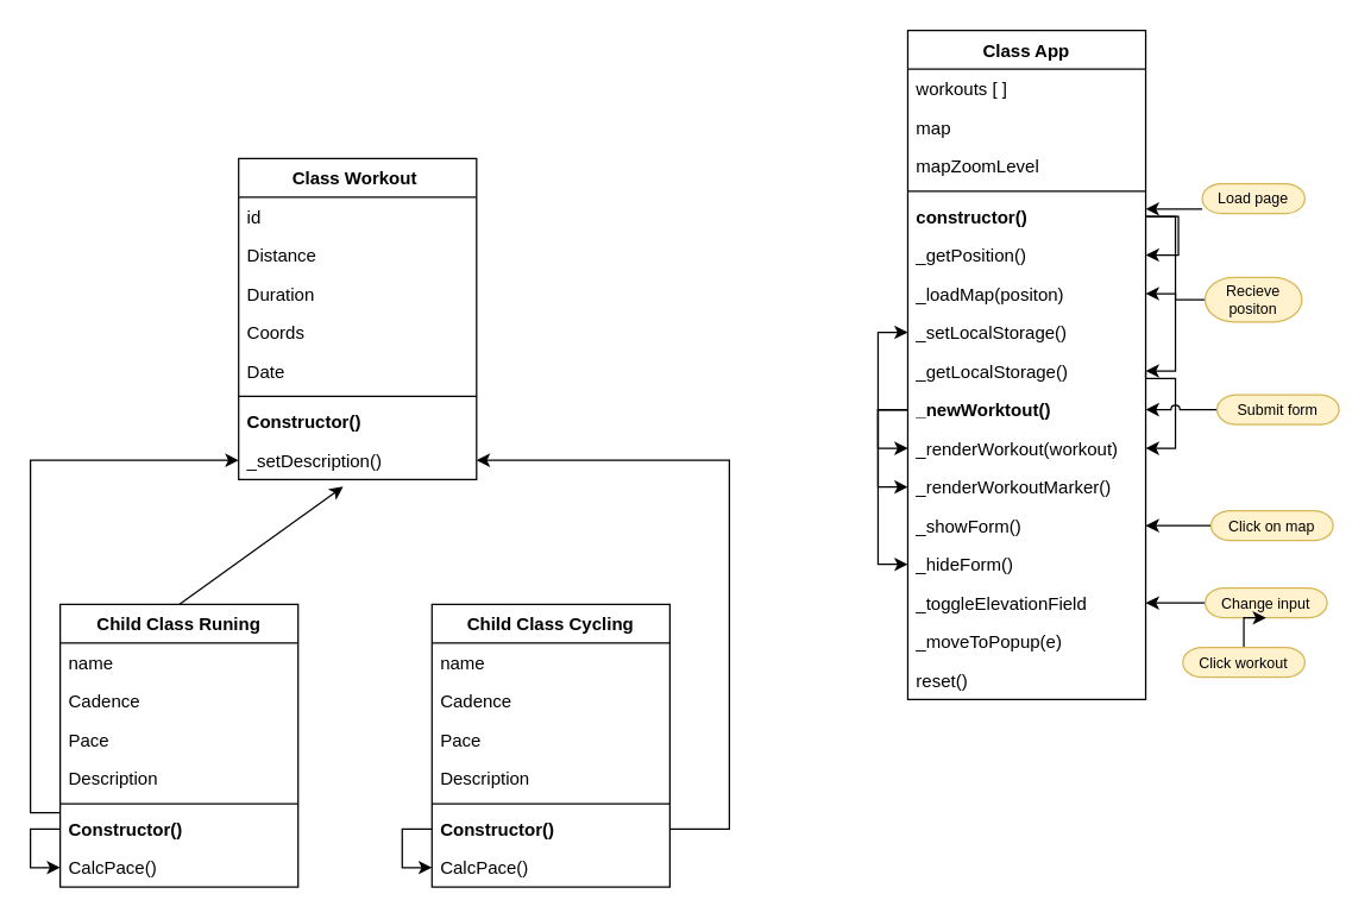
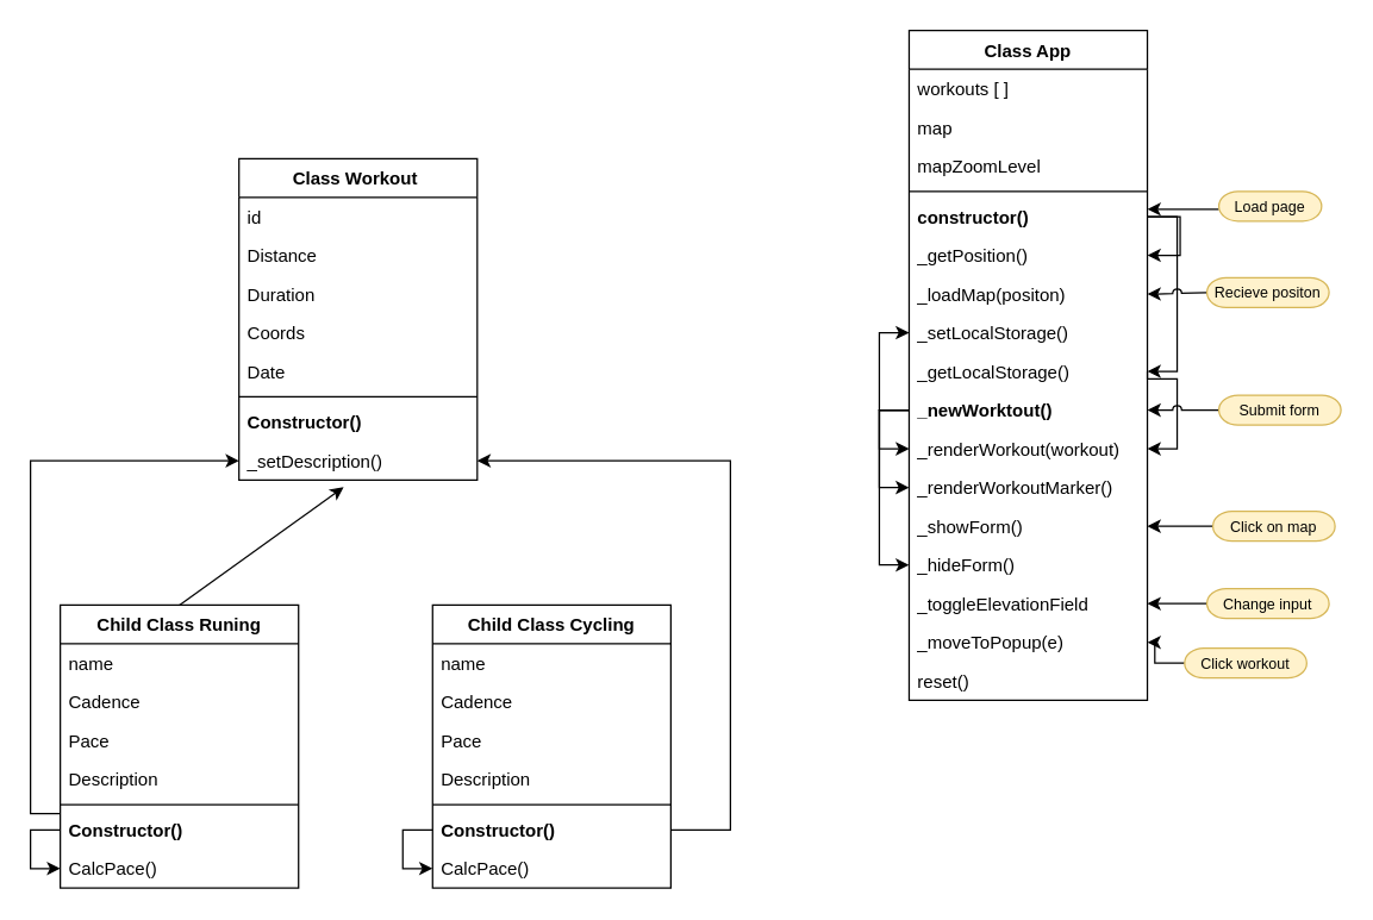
  <mxCell id="0" />
  <mxCell id="1" parent="0" />
  <mxCell id="2" value="Class Workout " style="swimlane;fontStyle=1;align=center;verticalAlign=top;childLayout=stackLayout;horizontal=1;startSize=26;horizontalStack=0;resizeParent=1;resizeParentMax=0;resizeLast=0;collapsible=1;marginBottom=0;rounded=0;" vertex="1" parent="1"><mxGeometry x="160" y="106" width="160" height="216" as="geometry" /></mxCell>
  <mxCell id="3" value="id" style="text;strokeColor=none;fillColor=none;align=left;verticalAlign=top;spacingLeft=4;spacingRight=4;overflow=hidden;rotatable=0;points=[[0,0.5],[1,0.5]];portConstraint=eastwest;rounded=0;" vertex="1" parent="2"><mxGeometry y="26" width="160" height="26" as="geometry" /></mxCell>
  <mxCell id="4" value="Distance" style="text;strokeColor=none;fillColor=none;align=left;verticalAlign=top;spacingLeft=4;spacingRight=4;overflow=hidden;rotatable=0;points=[[0,0.5],[1,0.5]];portConstraint=eastwest;rounded=0;" vertex="1" parent="2"><mxGeometry y="52" width="160" height="26" as="geometry" /></mxCell>
  <mxCell id="5" value="Duration" style="text;strokeColor=none;fillColor=none;align=left;verticalAlign=top;spacingLeft=4;spacingRight=4;overflow=hidden;rotatable=0;points=[[0,0.5],[1,0.5]];portConstraint=eastwest;rounded=0;" vertex="1" parent="2"><mxGeometry y="78" width="160" height="26" as="geometry" /></mxCell>
  <mxCell id="6" value="Coords" style="text;strokeColor=none;fillColor=none;align=left;verticalAlign=top;spacingLeft=4;spacingRight=4;overflow=hidden;rotatable=0;points=[[0,0.5],[1,0.5]];portConstraint=eastwest;rounded=0;" vertex="1" parent="2"><mxGeometry y="104" width="160" height="26" as="geometry" /></mxCell>
  <mxCell id="7" value="Date" style="text;strokeColor=none;fillColor=none;align=left;verticalAlign=top;spacingLeft=4;spacingRight=4;overflow=hidden;rotatable=0;points=[[0,0.5],[1,0.5]];portConstraint=eastwest;rounded=0;" vertex="1" parent="2"><mxGeometry y="130" width="160" height="26" as="geometry" /></mxCell>
  <mxCell id="8" value="" style="line;strokeWidth=1;fillColor=none;align=left;verticalAlign=middle;spacingTop=-1;spacingLeft=3;spacingRight=3;rotatable=0;labelPosition=right;points=[];portConstraint=eastwest;strokeColor=inherit;rounded=0;" vertex="1" parent="2"><mxGeometry y="156" width="160" height="8" as="geometry" /></mxCell>
  <mxCell id="9" value="Constructor()" style="text;strokeColor=none;fillColor=none;align=left;verticalAlign=top;spacingLeft=4;spacingRight=4;overflow=hidden;rotatable=0;points=[[0,0.5],[1,0.5]];portConstraint=eastwest;rounded=0;fontStyle=1" vertex="1" parent="2"><mxGeometry y="164" width="160" height="26" as="geometry" /></mxCell>
  <mxCell id="10" value="_setDescription()" style="text;strokeColor=none;fillColor=none;align=left;verticalAlign=top;spacingLeft=4;spacingRight=4;overflow=hidden;rotatable=0;points=[[0,0.5],[1,0.5]];portConstraint=eastwest;rounded=0;" vertex="1" parent="2"><mxGeometry y="190" width="160" height="26" as="geometry" /></mxCell>
  <mxCell id="11" style="rounded=0;orthogonalLoop=1;jettySize=auto;html=1;exitX=0.5;exitY=0;exitDx=0;exitDy=0;entryX=0.439;entryY=1.184;entryDx=0;entryDy=0;entryPerimeter=0;" edge="1" parent="1" source="12" target="10"><mxGeometry relative="1" as="geometry" /></mxCell>
  <mxCell id="12" value="Child Class Runing" style="swimlane;fontStyle=1;align=center;verticalAlign=top;childLayout=stackLayout;horizontal=1;startSize=26;horizontalStack=0;resizeParent=1;resizeParentMax=0;resizeLast=0;collapsible=1;marginBottom=0;rounded=0;" vertex="1" parent="1"><mxGeometry x="40" y="406" width="160" height="190" as="geometry" /></mxCell>
  <mxCell id="13" value="name" style="text;strokeColor=none;fillColor=none;align=left;verticalAlign=top;spacingLeft=4;spacingRight=4;overflow=hidden;rotatable=0;points=[[0,0.5],[1,0.5]];portConstraint=eastwest;rounded=0;" vertex="1" parent="12"><mxGeometry y="26" width="160" height="26" as="geometry" /></mxCell>
  <mxCell id="14" value="Cadence" style="text;strokeColor=none;fillColor=none;align=left;verticalAlign=top;spacingLeft=4;spacingRight=4;overflow=hidden;rotatable=0;points=[[0,0.5],[1,0.5]];portConstraint=eastwest;rounded=0;" vertex="1" parent="12"><mxGeometry y="52" width="160" height="26" as="geometry" /></mxCell>
  <mxCell id="15" value="Pace" style="text;strokeColor=none;fillColor=none;align=left;verticalAlign=top;spacingLeft=4;spacingRight=4;overflow=hidden;rotatable=0;points=[[0,0.5],[1,0.5]];portConstraint=eastwest;rounded=0;" vertex="1" parent="12"><mxGeometry y="78" width="160" height="26" as="geometry" /></mxCell>
  <mxCell id="16" value="Description" style="text;strokeColor=none;fillColor=none;align=left;verticalAlign=top;spacingLeft=4;spacingRight=4;overflow=hidden;rotatable=0;points=[[0,0.5],[1,0.5]];portConstraint=eastwest;rounded=0;" vertex="1" parent="12"><mxGeometry y="104" width="160" height="26" as="geometry" /></mxCell>
  <mxCell id="17" value="" style="line;strokeWidth=1;fillColor=none;align=left;verticalAlign=middle;spacingTop=-1;spacingLeft=3;spacingRight=3;rotatable=0;labelPosition=right;points=[];portConstraint=eastwest;strokeColor=inherit;rounded=0;" vertex="1" parent="12"><mxGeometry y="130" width="160" height="8" as="geometry" /></mxCell>
  <mxCell id="18" value="Constructor()" style="text;strokeColor=none;fillColor=none;align=left;verticalAlign=top;spacingLeft=4;spacingRight=4;overflow=hidden;rotatable=0;points=[[0,0.5],[1,0.5]];portConstraint=eastwest;rounded=0;fontStyle=1" vertex="1" parent="12"><mxGeometry y="138" width="160" height="26" as="geometry" /></mxCell>
  <mxCell id="19" value="CalcPace()" style="text;strokeColor=none;fillColor=none;align=left;verticalAlign=top;spacingLeft=4;spacingRight=4;overflow=hidden;rotatable=0;points=[[0,0.5],[1,0.5]];portConstraint=eastwest;rounded=0;" vertex="1" parent="12"><mxGeometry y="164" width="160" height="26" as="geometry" /></mxCell>
  <mxCell id="20" style="edgeStyle=orthogonalEdgeStyle;rounded=0;orthogonalLoop=1;jettySize=auto;html=1;entryX=0;entryY=0.5;entryDx=0;entryDy=0;exitX=0;exitY=0.5;exitDx=0;exitDy=0;" edge="1" parent="12" source="18" target="19"><mxGeometry relative="1" as="geometry"><mxPoint x="-70" y="180" as="targetPoint" /><Array as="points"><mxPoint x="-20" y="151" /><mxPoint x="-20" y="177" /></Array></mxGeometry></mxCell>
  <mxCell id="21" style="edgeStyle=orthogonalEdgeStyle;rounded=0;orthogonalLoop=1;jettySize=auto;html=1;" edge="1" parent="1" source="18" target="10"><mxGeometry relative="1" as="geometry"><Array as="points"><mxPoint x="20" y="546" /><mxPoint x="20" y="309" /></Array></mxGeometry></mxCell>
  <mxCell id="22" value="Child Class Cycling" style="swimlane;fontStyle=1;align=center;verticalAlign=top;childLayout=stackLayout;horizontal=1;startSize=26;horizontalStack=0;resizeParent=1;resizeParentMax=0;resizeLast=0;collapsible=1;marginBottom=0;rounded=0;" vertex="1" parent="1"><mxGeometry x="290" y="406" width="160" height="190" as="geometry" /></mxCell>
  <mxCell id="23" value="name" style="text;strokeColor=none;fillColor=none;align=left;verticalAlign=top;spacingLeft=4;spacingRight=4;overflow=hidden;rotatable=0;points=[[0,0.5],[1,0.5]];portConstraint=eastwest;rounded=0;" vertex="1" parent="22"><mxGeometry y="26" width="160" height="26" as="geometry" /></mxCell>
  <mxCell id="24" value="Cadence" style="text;strokeColor=none;fillColor=none;align=left;verticalAlign=top;spacingLeft=4;spacingRight=4;overflow=hidden;rotatable=0;points=[[0,0.5],[1,0.5]];portConstraint=eastwest;rounded=0;" vertex="1" parent="22"><mxGeometry y="52" width="160" height="26" as="geometry" /></mxCell>
  <mxCell id="25" value="Pace" style="text;strokeColor=none;fillColor=none;align=left;verticalAlign=top;spacingLeft=4;spacingRight=4;overflow=hidden;rotatable=0;points=[[0,0.5],[1,0.5]];portConstraint=eastwest;rounded=0;" vertex="1" parent="22"><mxGeometry y="78" width="160" height="26" as="geometry" /></mxCell>
  <mxCell id="26" value="Description" style="text;strokeColor=none;fillColor=none;align=left;verticalAlign=top;spacingLeft=4;spacingRight=4;overflow=hidden;rotatable=0;points=[[0,0.5],[1,0.5]];portConstraint=eastwest;rounded=0;" vertex="1" parent="22"><mxGeometry y="104" width="160" height="26" as="geometry" /></mxCell>
  <mxCell id="27" value="" style="line;strokeWidth=1;fillColor=none;align=left;verticalAlign=middle;spacingTop=-1;spacingLeft=3;spacingRight=3;rotatable=0;labelPosition=right;points=[];portConstraint=eastwest;strokeColor=inherit;rounded=0;" vertex="1" parent="22"><mxGeometry y="130" width="160" height="8" as="geometry" /></mxCell>
  <mxCell id="28" value="Constructor()" style="text;strokeColor=none;fillColor=none;align=left;verticalAlign=top;spacingLeft=4;spacingRight=4;overflow=hidden;rotatable=0;points=[[0,0.5],[1,0.5]];portConstraint=eastwest;rounded=0;fontStyle=1" vertex="1" parent="22"><mxGeometry y="138" width="160" height="26" as="geometry" /></mxCell>
  <mxCell id="29" value="CalcPace()" style="text;strokeColor=none;fillColor=none;align=left;verticalAlign=top;spacingLeft=4;spacingRight=4;overflow=hidden;rotatable=0;points=[[0,0.5],[1,0.5]];portConstraint=eastwest;rounded=0;" vertex="1" parent="22"><mxGeometry y="164" width="160" height="26" as="geometry" /></mxCell>
  <mxCell id="30" style="edgeStyle=orthogonalEdgeStyle;rounded=0;orthogonalLoop=1;jettySize=auto;html=1;entryX=0;entryY=0.5;entryDx=0;entryDy=0;exitX=0;exitY=0.5;exitDx=0;exitDy=0;" edge="1" parent="22" source="28" target="29"><mxGeometry relative="1" as="geometry"><mxPoint x="-70" y="180" as="targetPoint" /><Array as="points"><mxPoint x="-20" y="151" /><mxPoint x="-20" y="177" /></Array></mxGeometry></mxCell>
  <mxCell id="31" style="edgeStyle=orthogonalEdgeStyle;orthogonalLoop=1;jettySize=auto;html=1;rounded=0;" edge="1" parent="1" source="28" target="10"><mxGeometry relative="1" as="geometry"><Array as="points"><mxPoint x="490" y="557" /><mxPoint x="490" y="309" /></Array></mxGeometry></mxCell>
  <mxCell id="32" value="Class App" style="swimlane;fontStyle=1;align=center;verticalAlign=top;childLayout=stackLayout;horizontal=1;startSize=26;horizontalStack=0;resizeParent=1;resizeParentMax=0;resizeLast=0;collapsible=1;marginBottom=0;" vertex="1" parent="1"><mxGeometry x="610" y="20" width="160" height="450" as="geometry" /></mxCell>
  <mxCell id="33" value="workouts [ ]" style="text;strokeColor=none;fillColor=none;align=left;verticalAlign=top;spacingLeft=4;spacingRight=4;overflow=hidden;rotatable=0;points=[[0,0.5],[1,0.5]];portConstraint=eastwest;" vertex="1" parent="32"><mxGeometry y="26" width="160" height="26" as="geometry" /></mxCell>
  <mxCell id="34" value="map" style="text;strokeColor=none;fillColor=none;align=left;verticalAlign=top;spacingLeft=4;spacingRight=4;overflow=hidden;rotatable=0;points=[[0,0.5],[1,0.5]];portConstraint=eastwest;" vertex="1" parent="32"><mxGeometry y="52" width="160" height="26" as="geometry" /></mxCell>
  <mxCell id="35" value="mapZoomLevel" style="text;strokeColor=none;fillColor=none;align=left;verticalAlign=top;spacingLeft=4;spacingRight=4;overflow=hidden;rotatable=0;points=[[0,0.5],[1,0.5]];portConstraint=eastwest;" vertex="1" parent="32"><mxGeometry y="78" width="160" height="26" as="geometry" /></mxCell>
  <mxCell id="36" value="" style="line;strokeWidth=1;fillColor=none;align=left;verticalAlign=middle;spacingTop=-1;spacingLeft=3;spacingRight=3;rotatable=0;labelPosition=right;points=[];portConstraint=eastwest;strokeColor=inherit;" vertex="1" parent="32"><mxGeometry y="104" width="160" height="8" as="geometry" /></mxCell>
  <mxCell id="37" style="edgeStyle=orthogonalEdgeStyle;rounded=0;orthogonalLoop=1;jettySize=auto;html=1;entryX=1;entryY=0.5;entryDx=0;entryDy=0;exitX=1;exitY=0.5;exitDx=0;exitDy=0;" edge="1" parent="32" source="39" target="40"><mxGeometry relative="1" as="geometry"><Array as="points"><mxPoint x="182" y="125" /><mxPoint x="182" y="151" /></Array></mxGeometry></mxCell>
  <mxCell id="38" style="edgeStyle=orthogonalEdgeStyle;rounded=0;orthogonalLoop=1;jettySize=auto;html=1;entryX=1;entryY=0.5;entryDx=0;entryDy=0;exitX=1;exitY=0.5;exitDx=0;exitDy=0;" edge="1" parent="32" source="39" target="44"><mxGeometry relative="1" as="geometry" /></mxCell>
  <mxCell id="39" value="constructor()" style="text;strokeColor=none;fillColor=none;align=left;verticalAlign=top;spacingLeft=4;spacingRight=4;overflow=hidden;rotatable=0;points=[[0,0.5],[1,0.5]];portConstraint=eastwest;fontStyle=1" vertex="1" parent="32"><mxGeometry y="112" width="160" height="26" as="geometry" /></mxCell>
  <mxCell id="40" value="_getPosition()" style="text;strokeColor=none;fillColor=none;align=left;verticalAlign=top;spacingLeft=4;spacingRight=4;overflow=hidden;rotatable=0;points=[[0,0.5],[1,0.5]];portConstraint=eastwest;" vertex="1" parent="32"><mxGeometry y="138" width="160" height="26" as="geometry" /></mxCell>
  <mxCell id="41" value="_loadMap(positon)" style="text;strokeColor=none;fillColor=none;align=left;verticalAlign=top;spacingLeft=4;spacingRight=4;overflow=hidden;rotatable=0;points=[[0,0.5],[1,0.5]];portConstraint=eastwest;" vertex="1" parent="32"><mxGeometry y="164" width="160" height="26" as="geometry" /></mxCell>
  <mxCell id="42" value="_setLocalStorage()" style="text;strokeColor=none;fillColor=none;align=left;verticalAlign=top;spacingLeft=4;spacingRight=4;overflow=hidden;rotatable=0;points=[[0,0.5],[1,0.5]];portConstraint=eastwest;" vertex="1" parent="32"><mxGeometry y="190" width="160" height="26" as="geometry" /></mxCell>
  <mxCell id="43" style="edgeStyle=orthogonalEdgeStyle;rounded=0;orthogonalLoop=1;jettySize=auto;html=1;entryX=1;entryY=0.5;entryDx=0;entryDy=0;exitX=1;exitY=0.5;exitDx=0;exitDy=0;" edge="1" parent="32" source="44" target="50"><mxGeometry relative="1" as="geometry"><Array as="points"><mxPoint x="160" y="234" /><mxPoint x="180" y="234" /><mxPoint x="180" y="281" /></Array></mxGeometry></mxCell>
  <mxCell id="44" value="_getLocalStorage()" style="text;strokeColor=none;fillColor=none;align=left;verticalAlign=top;spacingLeft=4;spacingRight=4;overflow=hidden;rotatable=0;points=[[0,0.5],[1,0.5]];portConstraint=eastwest;" vertex="1" parent="32"><mxGeometry y="216" width="160" height="26" as="geometry" /></mxCell>
  <mxCell id="45" style="edgeStyle=orthogonalEdgeStyle;rounded=0;orthogonalLoop=1;jettySize=auto;html=1;entryX=0;entryY=0.5;entryDx=0;entryDy=0;" edge="1" parent="32" source="49" target="42"><mxGeometry relative="1" as="geometry" /></mxCell>
  <mxCell id="46" style="edgeStyle=orthogonalEdgeStyle;rounded=0;orthogonalLoop=1;jettySize=auto;html=1;entryX=0;entryY=0.5;entryDx=0;entryDy=0;exitX=0;exitY=0.5;exitDx=0;exitDy=0;" edge="1" parent="32" source="49" target="50"><mxGeometry relative="1" as="geometry"><Array as="points"><mxPoint x="-20" y="255" /><mxPoint x="-20" y="281" /></Array></mxGeometry></mxCell>
  <mxCell id="47" style="edgeStyle=orthogonalEdgeStyle;rounded=0;orthogonalLoop=1;jettySize=auto;html=1;entryX=0;entryY=0.5;entryDx=0;entryDy=0;" edge="1" parent="32" source="49" target="51"><mxGeometry relative="1" as="geometry" /></mxCell>
  <mxCell id="48" style="edgeStyle=orthogonalEdgeStyle;rounded=0;orthogonalLoop=1;jettySize=auto;html=1;entryX=0;entryY=0.5;entryDx=0;entryDy=0;" edge="1" parent="32" source="49" target="53"><mxGeometry relative="1" as="geometry" /></mxCell>
  <mxCell id="49" value="_newWorktout()" style="text;strokeColor=none;fillColor=none;align=left;verticalAlign=top;spacingLeft=4;spacingRight=4;overflow=hidden;rotatable=0;points=[[0,0.5],[1,0.5]];portConstraint=eastwest;fontStyle=1" vertex="1" parent="32"><mxGeometry y="242" width="160" height="26" as="geometry" /></mxCell>
  <mxCell id="50" value="_renderWorkout(workout)" style="text;strokeColor=none;fillColor=none;align=left;verticalAlign=top;spacingLeft=4;spacingRight=4;overflow=hidden;rotatable=0;points=[[0,0.5],[1,0.5]];portConstraint=eastwest;" vertex="1" parent="32"><mxGeometry y="268" width="160" height="26" as="geometry" /></mxCell>
  <mxCell id="51" value="_renderWorkoutMarker()" style="text;strokeColor=none;fillColor=none;align=left;verticalAlign=top;spacingLeft=4;spacingRight=4;overflow=hidden;rotatable=0;points=[[0,0.5],[1,0.5]];portConstraint=eastwest;" vertex="1" parent="32"><mxGeometry y="294" width="160" height="26" as="geometry" /></mxCell>
  <mxCell id="52" value="_showForm()" style="text;strokeColor=none;fillColor=none;align=left;verticalAlign=top;spacingLeft=4;spacingRight=4;overflow=hidden;rotatable=0;points=[[0,0.5],[1,0.5]];portConstraint=eastwest;" vertex="1" parent="32"><mxGeometry y="320" width="160" height="26" as="geometry" /></mxCell>
  <mxCell id="53" value="_hideForm()" style="text;strokeColor=none;fillColor=none;align=left;verticalAlign=top;spacingLeft=4;spacingRight=4;overflow=hidden;rotatable=0;points=[[0,0.5],[1,0.5]];portConstraint=eastwest;" vertex="1" parent="32"><mxGeometry y="346" width="160" height="26" as="geometry" /></mxCell>
  <mxCell id="54" value="_toggleElevationField" style="text;strokeColor=none;fillColor=none;align=left;verticalAlign=top;spacingLeft=4;spacingRight=4;overflow=hidden;rotatable=0;points=[[0,0.5],[1,0.5]];portConstraint=eastwest;" vertex="1" parent="32"><mxGeometry y="372" width="160" height="26" as="geometry" /></mxCell>
  <mxCell id="55" value="_moveToPopup(e)" style="text;strokeColor=none;fillColor=none;align=left;verticalAlign=top;spacingLeft=4;spacingRight=4;overflow=hidden;rotatable=0;points=[[0,0.5],[1,0.5]];portConstraint=eastwest;" vertex="1" parent="32"><mxGeometry y="398" width="160" height="26" as="geometry" /></mxCell>
  <mxCell id="56" value="reset()" style="text;strokeColor=none;fillColor=none;align=left;verticalAlign=top;spacingLeft=4;spacingRight=4;overflow=hidden;rotatable=0;points=[[0,0.5],[1,0.5]];portConstraint=eastwest;" vertex="1" parent="32"><mxGeometry y="424" width="160" height="26" as="geometry" /></mxCell>
  <mxCell id="57" style="edgeStyle=orthogonalEdgeStyle;rounded=0;orthogonalLoop=1;jettySize=auto;html=1;fontSize=10;" edge="1" parent="1" source="58" target="39"><mxGeometry relative="1" as="geometry"><Array as="points"><mxPoint x="797" y="140" /><mxPoint x="797" y="140" /></Array></mxGeometry></mxCell>
- <mxCell id="58" value="Load page" style="rounded=1;whiteSpace=wrap;html=1;fillColor=#fff2cc;strokeColor=#d6b656;arcSize=64;fontSize=10;" vertex="1" parent="1"><mxGeometry x="808" y="123" width="69" height="20" as="geometry" /></mxCell>
+ <mxCell id="58" value="Load page" style="rounded=1;whiteSpace=wrap;html=1;fillColor=#fff2cc;strokeColor=#d6b656;arcSize=64;fontSize=10;" vertex="1" parent="1"><mxGeometry x="818" y="128" width="69" height="20" as="geometry" /></mxCell>
  <mxCell id="59" style="edgeStyle=orthogonalEdgeStyle;rounded=0;orthogonalLoop=1;jettySize=auto;html=1;fontSize=10;jumpStyle=arc;" edge="1" parent="1" source="60" target="41"><mxGeometry relative="1" as="geometry" /></mxCell>
- <mxCell id="60" value="Recieve positon" style="rounded=1;whiteSpace=wrap;html=1;fillColor=#fff2cc;strokeColor=#d6b656;arcSize=64;fontSize=10;" vertex="1" parent="1"><mxGeometry x="810" y="186" width="65" height="30" as="geometry" /></mxCell>
+ <mxCell id="60" value="Recieve positon" style="rounded=1;whiteSpace=wrap;html=1;fillColor=#fff2cc;strokeColor=#d6b656;arcSize=64;fontSize=10;" vertex="1" parent="1"><mxGeometry x="810" y="186" width="82" height="20" as="geometry" /></mxCell>
  <mxCell id="61" style="edgeStyle=orthogonalEdgeStyle;rounded=0;jumpStyle=arc;orthogonalLoop=1;jettySize=auto;html=1;fontSize=10;" edge="1" parent="1" source="62" target="49"><mxGeometry relative="1" as="geometry" /></mxCell>
  <mxCell id="62" value="Submit form" style="rounded=1;whiteSpace=wrap;html=1;fillColor=#fff2cc;strokeColor=#d6b656;arcSize=64;fontSize=10;" vertex="1" parent="1"><mxGeometry x="818" y="265" width="82" height="20" as="geometry" /></mxCell>
  <mxCell id="63" style="edgeStyle=orthogonalEdgeStyle;rounded=0;jumpStyle=arc;orthogonalLoop=1;jettySize=auto;html=1;fontSize=10;" edge="1" parent="1" source="64" target="52"><mxGeometry relative="1" as="geometry" /></mxCell>
  <mxCell id="64" value="Click on map" style="rounded=1;whiteSpace=wrap;html=1;fillColor=#fff2cc;strokeColor=#d6b656;arcSize=64;fontSize=10;" vertex="1" parent="1"><mxGeometry x="814" y="343" width="82" height="20" as="geometry" /></mxCell>
  <mxCell id="65" style="edgeStyle=orthogonalEdgeStyle;rounded=0;jumpStyle=arc;orthogonalLoop=1;jettySize=auto;html=1;fontSize=10;" edge="1" parent="1" source="66" target="54"><mxGeometry relative="1" as="geometry" /></mxCell>
  <mxCell id="66" value="Change input" style="rounded=1;whiteSpace=wrap;html=1;fillColor=#fff2cc;strokeColor=#d6b656;arcSize=64;fontSize=10;" vertex="1" parent="1"><mxGeometry x="810" y="395" width="82" height="20" as="geometry" /></mxCell>
- <mxCell id="67" style="edgeStyle=orthogonalEdgeStyle;rounded=0;jumpStyle=arc;orthogonalLoop=1;jettySize=auto;html=1;fontSize=10;" edge="1" parent="1" source="68" target="66"><mxGeometry relative="1" as="geometry" /></mxCell>
+ <mxCell id="67" style="edgeStyle=orthogonalEdgeStyle;rounded=0;jumpStyle=arc;orthogonalLoop=1;jettySize=auto;html=1;fontSize=10;" edge="1" parent="1" source="68" target="55"><mxGeometry relative="1" as="geometry" /></mxCell>
  <mxCell id="68" value="Click workout" style="rounded=1;whiteSpace=wrap;html=1;fillColor=#fff2cc;strokeColor=#d6b656;arcSize=64;fontSize=10;" vertex="1" parent="1"><mxGeometry x="795" y="435" width="82" height="20" as="geometry" /></mxCell>
